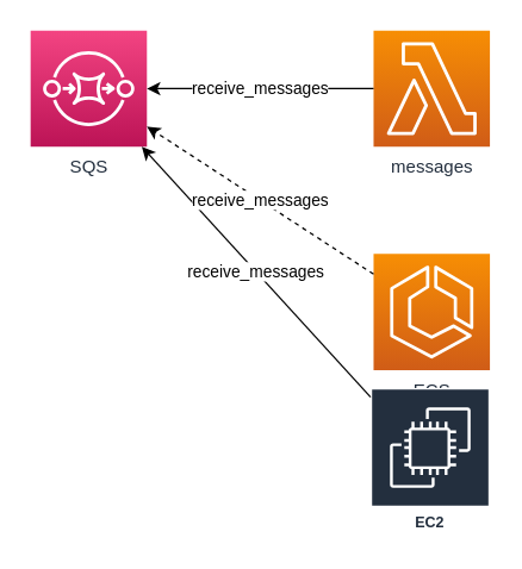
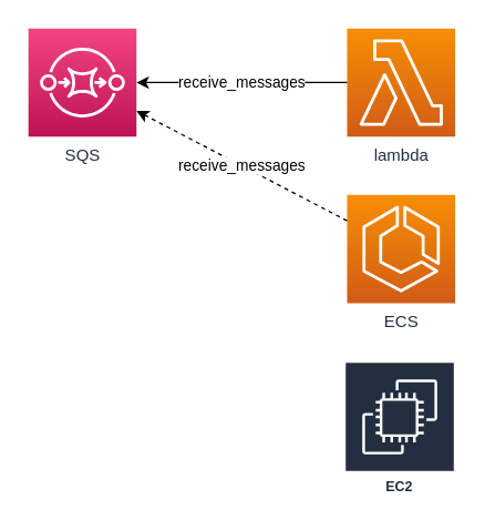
  <mxCell id="0" />
  <mxCell id="1" parent="0" />
  <mxCell id="2" value="SQS" style="outlineConnect=0;fontColor=#232F3E;gradientColor=#F34482;gradientDirection=north;fillColor=#BC1356;strokeColor=#ffffff;dashed=0;verticalLabelPosition=bottom;verticalAlign=top;align=center;html=1;fontSize=12;fontStyle=0;aspect=fixed;shape=mxgraph.aws4.resourceIcon;resIcon=mxgraph.aws4.sqs;" vertex="1" parent="1"><mxGeometry x="20" y="20" width="78" height="78" as="geometry" /></mxCell>
- <mxCell id="3" value="messages" style="outlineConnect=0;fontColor=#232F3E;gradientColor=#F78E04;gradientDirection=north;fillColor=#D05C17;strokeColor=#ffffff;dashed=0;verticalLabelPosition=bottom;verticalAlign=top;align=center;html=1;fontSize=12;fontStyle=0;aspect=fixed;shape=mxgraph.aws4.resourceIcon;resIcon=mxgraph.aws4.lambda;" vertex="1" parent="1"><mxGeometry x="250" y="20" width="78" height="78" as="geometry" /></mxCell>
+ <mxCell id="3" value="lambda" style="outlineConnect=0;fontColor=#232F3E;gradientColor=#F78E04;gradientDirection=north;fillColor=#D05C17;strokeColor=#ffffff;dashed=0;verticalLabelPosition=bottom;verticalAlign=top;align=center;html=1;fontSize=12;fontStyle=0;aspect=fixed;shape=mxgraph.aws4.resourceIcon;resIcon=mxgraph.aws4.lambda;" vertex="1" parent="1"><mxGeometry x="250" y="20" width="78" height="78" as="geometry" /></mxCell>
  <mxCell id="4" value="receive_messages" style="endArrow=classic;html=1;" edge="1" parent="1" source="3" target="2"><mxGeometry width="50" height="50" relative="1" as="geometry"><mxPoint x="220" y="180" as="sourcePoint" /><mxPoint x="160" y="63" as="targetPoint" /></mxGeometry></mxCell>
- <mxCell id="5" value="ECS" style="outlineConnect=0;fontColor=#232F3E;gradientColor=#F78E04;gradientDirection=north;fillColor=#D05C17;strokeColor=#ffffff;dashed=0;verticalLabelPosition=bottom;verticalAlign=top;align=center;html=1;fontSize=12;fontStyle=0;aspect=fixed;shape=mxgraph.aws4.resourceIcon;resIcon=mxgraph.aws4.ecs;" vertex="1" parent="1"><mxGeometry x="250" y="170" width="78" height="78" as="geometry" /></mxCell>
+ <mxCell id="5" value="ECS" style="outlineConnect=0;fontColor=#232F3E;gradientColor=#F78E04;gradientDirection=north;fillColor=#D05C17;strokeColor=#ffffff;dashed=0;verticalLabelPosition=bottom;verticalAlign=top;align=center;html=1;fontSize=12;fontStyle=0;aspect=fixed;shape=mxgraph.aws4.resourceIcon;resIcon=mxgraph.aws4.ecs;" vertex="1" parent="1"><mxGeometry x="250" y="140" width="78" height="78" as="geometry" /></mxCell>
  <mxCell id="6" value="EC2" style="outlineConnect=0;fontColor=#232F3E;gradientColor=none;strokeColor=#ffffff;fillColor=#232F3E;dashed=0;verticalLabelPosition=middle;verticalAlign=bottom;align=center;html=1;whiteSpace=wrap;fontSize=10;fontStyle=1;spacing=3;shape=mxgraph.aws4.productIcon;prIcon=mxgraph.aws4.ec2;" vertex="1" parent="1"><mxGeometry x="248" y="260" width="80" height="100" as="geometry" /></mxCell>
- <mxCell id="7" value="receive_messages" style="endArrow=classic;html=1;" edge="1" parent="1" source="6" target="2"><mxGeometry width="50" height="50" relative="1" as="geometry"><mxPoint x="260" y="69" as="sourcePoint" /><mxPoint x="108" y="69" as="targetPoint" /></mxGeometry></mxCell>
  <mxCell id="8" value="receive_messages" style="endArrow=classic;html=1;dashed=1;" edge="1" parent="1" source="5" target="2"><mxGeometry width="50" height="50" relative="1" as="geometry"><mxPoint x="270" y="79" as="sourcePoint" /><mxPoint x="118" y="79" as="targetPoint" /></mxGeometry></mxCell>
